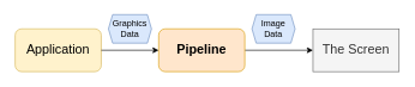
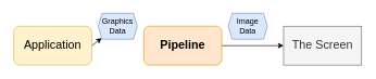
  <mxCell id="0" />
  <mxCell id="1" parent="0" />
  <mxCell id="2" value="&lt;font style=&quot;font-size: 18px&quot;&gt;Application&lt;/font&gt;" parent="1" vertex="1" style="rounded=1;whiteSpace=wrap;html=1;fillColor=#fff2cc;strokeColor=#d6b656;"><mxGeometry as="geometry" height="60" width="120" y="40" x="20" /></mxCell>
- <mxCell id="3" value="" parent="1" style="endArrow=classic;html=1;exitX=1;exitY=0.5;exitDx=0;exitDy=0;entryX=0;entryY=0.5;entryDx=0;entryDy=0;" target="5" source="2" edge="1"><mxGeometry as="geometry" height="50" width="50" relative="1"><mxPoint as="sourcePoint" y="95" x="190" /><mxPoint as="targetPoint" y="70" x="230" /></mxGeometry></mxCell>
+ <mxCell id="3" value="" parent="1" style="endArrow=classic;html=1;exitX=1;exitY=0.5;exitDx=0;exitDy=0;" target="7" source="2" edge="1"><mxGeometry as="geometry" height="50" width="50" relative="1"><mxPoint as="sourcePoint" y="95" x="190" /><mxPoint as="targetPoint" y="70" x="230" /></mxGeometry></mxCell>
  <mxCell id="4" value="" parent="1" style="edgeStyle=orthogonalEdgeStyle;rounded=0;orthogonalLoop=1;jettySize=auto;html=1;" target="6" source="5" edge="1"><mxGeometry as="geometry" relative="1" /></mxCell>
  <mxCell id="5" value="&lt;b&gt;&lt;font style=&quot;font-size: 18px&quot;&gt;Pipeline&lt;/font&gt;&lt;/b&gt;" parent="1" vertex="1" style="rounded=1;whiteSpace=wrap;html=1;fillColor=#ffe6cc;strokeColor=#d79b00;"><mxGeometry as="geometry" height="60" width="120" y="40" x="220" /></mxCell>
  <mxCell id="6" value="&lt;font style=&quot;font-size: 18px&quot;&gt;The Screen&lt;/font&gt;" parent="1" vertex="1" style="rounded=0;whiteSpace=wrap;html=1;fillColor=#f5f5f5;strokeColor=#666666;fontColor=#333333;"><mxGeometry x="435" y="40" as="geometry" height="60" width="120" /></mxCell>
  <mxCell id="7" value="Graphics Data" parent="1" vertex="1" style="shape=hexagon;perimeter=hexagonPerimeter2;whiteSpace=wrap;html=1;size=0.097;fillColor=#dae8fc;strokeColor=#6c8ebf;"><mxGeometry as="geometry" height="40" width="60" y="20" x="150" /></mxCell>
  <mxCell id="8" value="Image&lt;br&gt;Data" parent="1" vertex="1" style="shape=hexagon;perimeter=hexagonPerimeter2;whiteSpace=wrap;html=1;size=0.097;fillColor=#dae8fc;strokeColor=#6c8ebf;"><mxGeometry as="geometry" height="40" width="60" y="20" x="350" /></mxCell>
